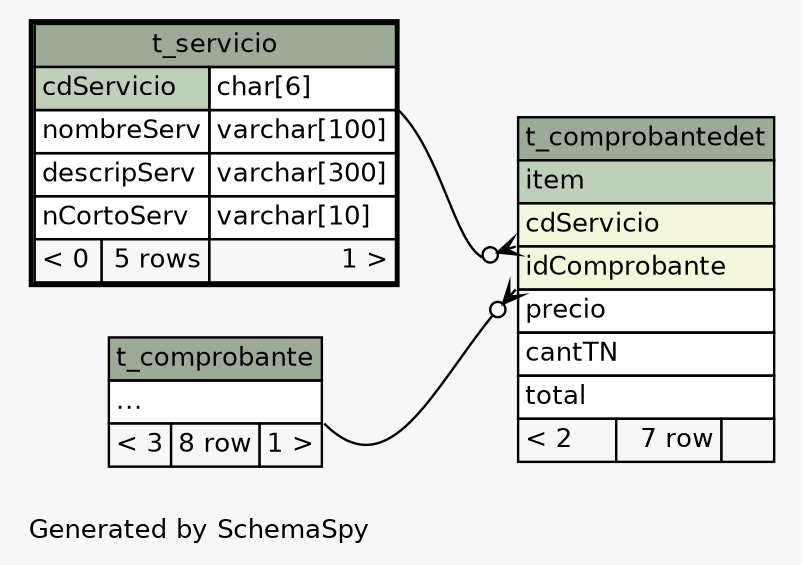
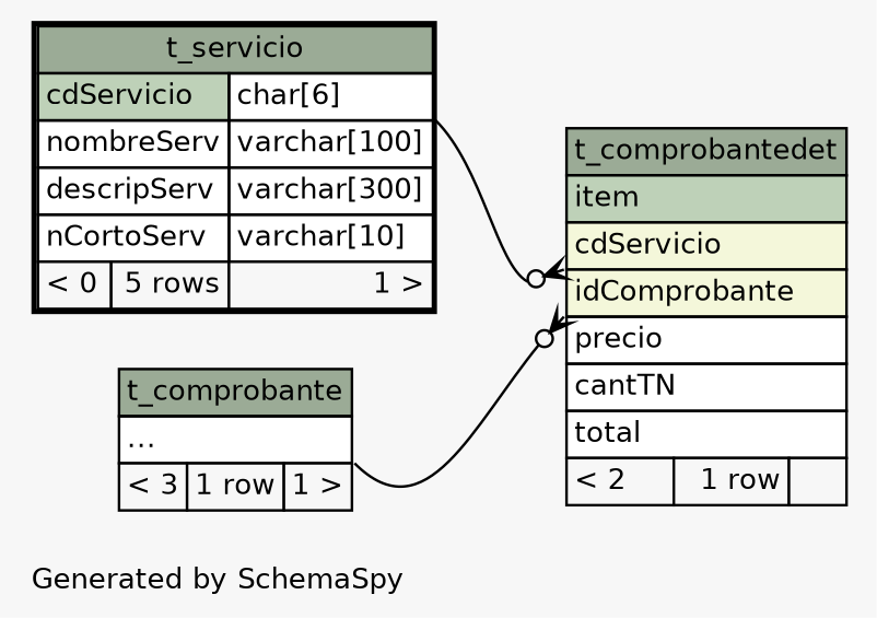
  digraph {
    bgcolor="#f7f7f7"
    fontname=Helvetica
    fontsize=11
    label="\nGenerated by SchemaSpy"
    labeljust=l
    nodesep=0.18
    rankdir=RL
    ranksep=0.46
    node [fontname=Helvetica fontsize=11 shape=plaintext]
    edge [arrowhead=none arrowsize=0.8 arrowtail=crowodot dir=back]
-   n1 [label=<     <TABLE BORDER="0" CELLBORDER="1" CELLSPACING="0" BGCOLOR="#ffffff">       <TR><TD COLSPAN="3" BGCOLOR="#9bab96" ALIGN="CENTER">t_comprobantedet</TD></TR>       <TR><TD PORT="item" COLSPAN="3" BGCOLOR="#bed1b8" ALIGN="LEFT">item</TD></TR>       <TR><TD PORT="cdServicio" COLSPAN="3" BGCOLOR="#f4f7da" ALIGN="LEFT">cdServicio</TD></TR>       <TR><TD PORT="idComprobante" COLSPAN="3" BGCOLOR="#f4f7da" ALIGN="LEFT">idComprobante</TD></TR>       <TR><TD PORT="precio" COLSPAN="3" ALIGN="LEFT">precio</TD></TR>       <TR><TD PORT="cantTN" COLSPAN="3" ALIGN="LEFT">cantTN</TD></TR>       <TR><TD PORT="total" COLSPAN="3" ALIGN="LEFT">total</TD></TR>       <TR><TD ALIGN="LEFT" BGCOLOR="#f7f7f7">&lt; 2</TD><TD ALIGN="RIGHT" BGCOLOR="#f7f7f7">7 row</TD><TD ALIGN="RIGHT" BGCOLOR="#f7f7f7">  </TD></TR>     </TABLE>>]
+   n1 [label=<     <TABLE BORDER="0" CELLBORDER="1" CELLSPACING="0" BGCOLOR="#ffffff">       <TR><TD COLSPAN="3" BGCOLOR="#9bab96" ALIGN="CENTER">t_comprobantedet</TD></TR>       <TR><TD PORT="item" COLSPAN="3" BGCOLOR="#bed1b8" ALIGN="LEFT">item</TD></TR>       <TR><TD PORT="cdServicio" COLSPAN="3" BGCOLOR="#f4f7da" ALIGN="LEFT">cdServicio</TD></TR>       <TR><TD PORT="idComprobante" COLSPAN="3" BGCOLOR="#f4f7da" ALIGN="LEFT">idComprobante</TD></TR>       <TR><TD PORT="precio" COLSPAN="3" ALIGN="LEFT">precio</TD></TR>       <TR><TD PORT="cantTN" COLSPAN="3" ALIGN="LEFT">cantTN</TD></TR>       <TR><TD PORT="total" COLSPAN="3" ALIGN="LEFT">total</TD></TR>       <TR><TD ALIGN="LEFT" BGCOLOR="#f7f7f7">&lt; 2</TD><TD ALIGN="RIGHT" BGCOLOR="#f7f7f7">1 row</TD><TD ALIGN="RIGHT" BGCOLOR="#f7f7f7">  </TD></TR>     </TABLE>>]
    n2 [label=<     <TABLE BORDER="2" CELLBORDER="1" CELLSPACING="0" BGCOLOR="#ffffff">       <TR><TD COLSPAN="3" BGCOLOR="#9bab96" ALIGN="CENTER">t_servicio</TD></TR>       <TR><TD PORT="cdServicio" COLSPAN="2" BGCOLOR="#bed1b8" ALIGN="LEFT">cdServicio</TD><TD PORT="cdServicio.type" ALIGN="LEFT">char[6]</TD></TR>       <TR><TD PORT="nombreServ" COLSPAN="2" ALIGN="LEFT">nombreServ</TD><TD PORT="nombreServ.type" ALIGN="LEFT">varchar[100]</TD></TR>       <TR><TD PORT="descripServ" COLSPAN="2" ALIGN="LEFT">descripServ</TD><TD PORT="descripServ.type" ALIGN="LEFT">varchar[300]</TD></TR>       <TR><TD PORT="nCortoServ" COLSPAN="2" ALIGN="LEFT">nCortoServ</TD><TD PORT="nCortoServ.type" ALIGN="LEFT">varchar[10]</TD></TR>       <TR><TD ALIGN="LEFT" BGCOLOR="#f7f7f7">&lt; 0</TD><TD ALIGN="RIGHT" BGCOLOR="#f7f7f7">5 rows</TD><TD ALIGN="RIGHT" BGCOLOR="#f7f7f7">1 &gt;</TD></TR>     </TABLE>>]
-   n3 [label=<     <TABLE BORDER="0" CELLBORDER="1" CELLSPACING="0" BGCOLOR="#ffffff">       <TR><TD COLSPAN="3" BGCOLOR="#9bab96" ALIGN="CENTER">t_comprobante</TD></TR>       <TR><TD PORT="elipses" COLSPAN="3" ALIGN="LEFT">...</TD></TR>       <TR><TD ALIGN="LEFT" BGCOLOR="#f7f7f7">&lt; 3</TD><TD ALIGN="RIGHT" BGCOLOR="#f7f7f7">8 row</TD><TD ALIGN="RIGHT" BGCOLOR="#f7f7f7">1 &gt;</TD></TR>     </TABLE>>]
+   n3 [label=<     <TABLE BORDER="0" CELLBORDER="1" CELLSPACING="0" BGCOLOR="#ffffff">       <TR><TD COLSPAN="3" BGCOLOR="#9bab96" ALIGN="CENTER">t_comprobante</TD></TR>       <TR><TD PORT="elipses" COLSPAN="3" ALIGN="LEFT">...</TD></TR>       <TR><TD ALIGN="LEFT" BGCOLOR="#f7f7f7">&lt; 3</TD><TD ALIGN="RIGHT" BGCOLOR="#f7f7f7">1 row</TD><TD ALIGN="RIGHT" BGCOLOR="#f7f7f7">1 &gt;</TD></TR>     </TABLE>>]
    n1 -> n2 [headport="cdServicio.type:se" tailport="cdServicio:sw"]
    n1 -> n3 [headport="elipses:se" tailport="idComprobante:sw"]
  }
